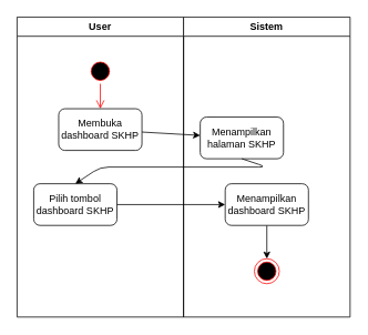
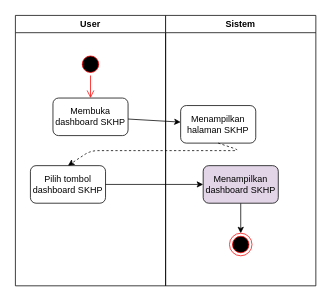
  <mxCell id="0" />
  <mxCell id="1" parent="0" />
  <mxCell id="2" value="User" style="swimlane;whiteSpace=wrap;html=1;" vertex="1" parent="1"><mxGeometry x="20" y="20" width="200" height="360" as="geometry" /></mxCell>
  <mxCell id="3" value="" style="ellipse;html=1;shape=startState;fillColor=#000000;strokeColor=#ff0000;" vertex="1" parent="2"><mxGeometry x="85" y="50" width="30" height="30" as="geometry" /></mxCell>
  <mxCell id="4" value="" style="edgeStyle=orthogonalEdgeStyle;html=1;verticalAlign=bottom;endArrow=open;endSize=8;strokeColor=#ff0000;entryX=0.5;entryY=0;entryDx=0;entryDy=0;" edge="1" parent="2" source="3" target="5"><mxGeometry relative="1" as="geometry"><mxPoint x="100" y="110" as="targetPoint" /></mxGeometry></mxCell>
  <mxCell id="5" value="Membuka dashboard SKHP" style="rounded=1;whiteSpace=wrap;html=1;" vertex="1" parent="2"><mxGeometry x="50" y="110" width="100" height="50" as="geometry" /></mxCell>
  <mxCell id="6" value="Pilih tombol dashboard SKHP" style="rounded=1;whiteSpace=wrap;html=1;" vertex="1" parent="2"><mxGeometry x="20" y="200" width="100" height="50" as="geometry" /></mxCell>
  <mxCell id="7" value="Sistem" style="swimlane;whiteSpace=wrap;html=1;startSize=23;" vertex="1" parent="1"><mxGeometry x="220" y="20" width="200" height="360" as="geometry" /></mxCell>
  <mxCell id="8" value="Menampilkan halaman SKHP" style="rounded=1;whiteSpace=wrap;html=1;" vertex="1" parent="7"><mxGeometry x="20" y="120" width="100" height="50" as="geometry" /></mxCell>
  <mxCell id="9" value="" style="edgeStyle=none;html=1;" edge="1" parent="7" source="10" target="11"><mxGeometry relative="1" as="geometry" /></mxCell>
- <mxCell id="10" value="Menampilkan dashboard SKHP" style="rounded=1;whiteSpace=wrap;html=1;" vertex="1" parent="7"><mxGeometry x="50" y="200" width="100" height="50" as="geometry" /></mxCell>
+ <mxCell id="10" value="Menampilkan dashboard SKHP" style="rounded=1;whiteSpace=wrap;html=1;fillColor=#e1d5e7;" vertex="1" parent="7"><mxGeometry x="50" y="200" width="100" height="50" as="geometry" /></mxCell>
  <mxCell id="11" value="" style="ellipse;html=1;shape=endState;fillColor=#000000;strokeColor=#ff0000;" vertex="1" parent="7"><mxGeometry x="85" y="290" width="30" height="30" as="geometry" /></mxCell>
  <mxCell id="12" value="" style="edgeStyle=none;html=1;" edge="1" parent="1" source="5" target="8"><mxGeometry relative="1" as="geometry" /></mxCell>
- <mxCell id="13" style="edgeStyle=none;html=1;exitX=0.5;exitY=1;exitDx=0;exitDy=0;entryX=0.5;entryY=0;entryDx=0;entryDy=0;" edge="1" parent="1" source="8" target="6"><mxGeometry relative="1" as="geometry"><Array as="points"><mxPoint x="320" y="200" /><mxPoint x="120" y="200" /></Array></mxGeometry></mxCell>
+ <mxCell id="13" style="edgeStyle=none;html=1;exitX=0.5;exitY=1;exitDx=0;exitDy=0;entryX=0.5;entryY=0;entryDx=0;entryDy=0;dashed=1;" edge="1" parent="1" source="8" target="6"><mxGeometry relative="1" as="geometry"><Array as="points"><mxPoint x="320" y="200" /><mxPoint x="120" y="200" /></Array></mxGeometry></mxCell>
  <mxCell id="14" value="" style="edgeStyle=none;html=1;" edge="1" parent="1" source="6" target="10"><mxGeometry relative="1" as="geometry" /></mxCell>
